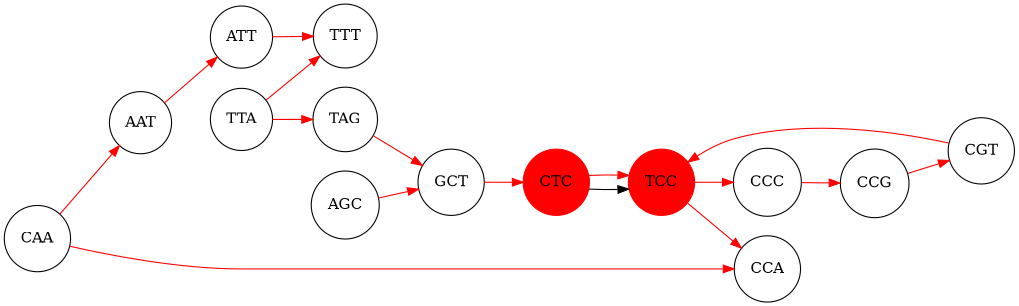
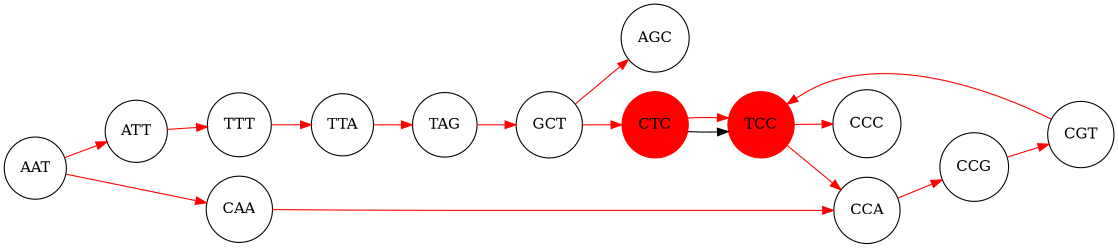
  digraph {
    constraint=false
    rankdir=LR
    node [shape=circle]
    edge [color=red]
    AAT
    ATT
    TTT
    AGC
    GCT
    CTC [color=red style=filled]
    TTA
    CAA
    CCA
    CCC
    CCG
    CGT
    TCC [color=red style=filled]
    TAG
    AAT -> ATT
    ATT -> TTT
-   TTA -> TTT
-   AGC -> GCT
+   TTT -> TTA
+   GCT -> AGC
    GCT -> CTC
    CTC -> TCC [color=""]
    CTC -> TCC
    TTA -> TAG
-   CAA -> AAT
+   AAT -> CAA
    CAA -> CCA
-   CCC -> CCG
+   CCA -> CCG
    CCG -> CGT
    CGT -> TCC
    TCC -> CCA
    TCC -> CCC
    TAG -> GCT
  }
